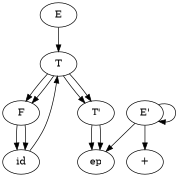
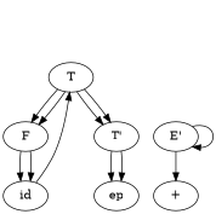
  digraph {
-   E
    T
    "E'"
    ep
    "+"
    "T'"
    F
    id
-   E -> T
    T -> "T'"
    T -> "T'"
    T -> F
    T -> F
    "E'" -> "E'"
-   "E'" -> ep
    "E'" -> "+"
    "T'" -> ep
    "T'" -> ep
    F -> id
    F -> id
    id -> T
  }
